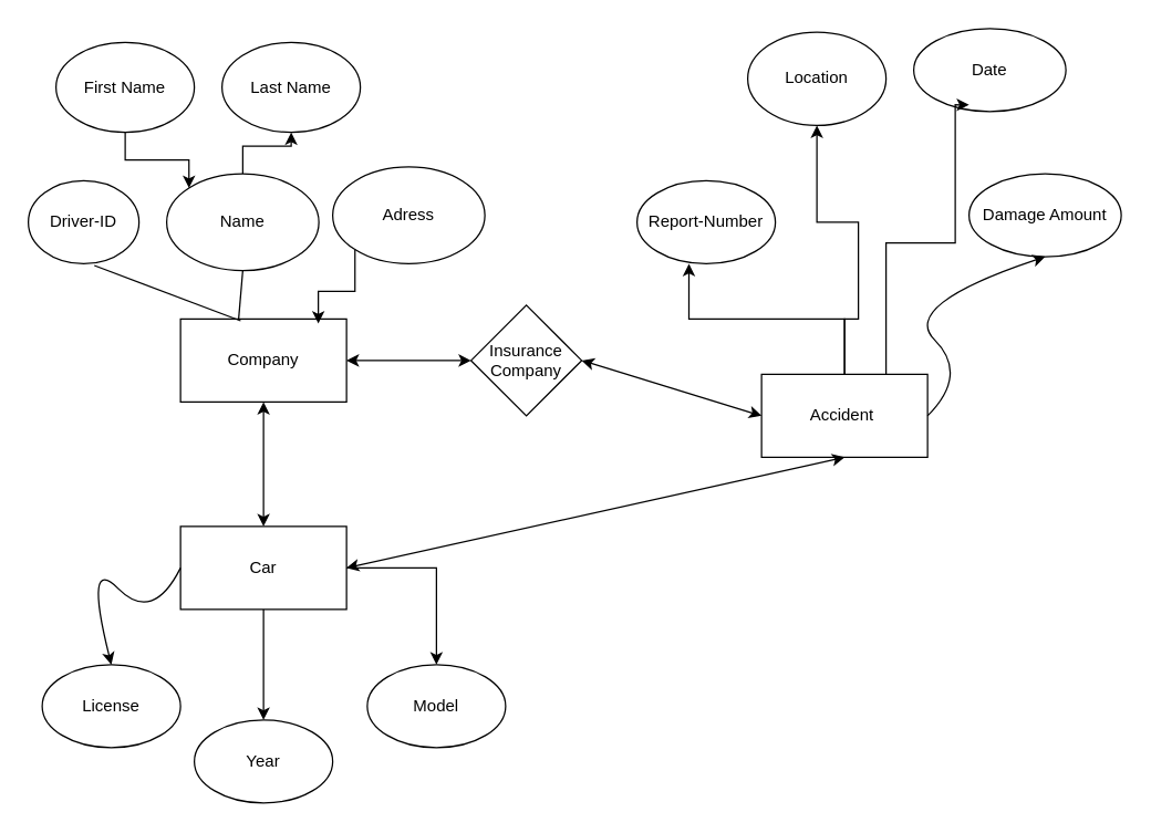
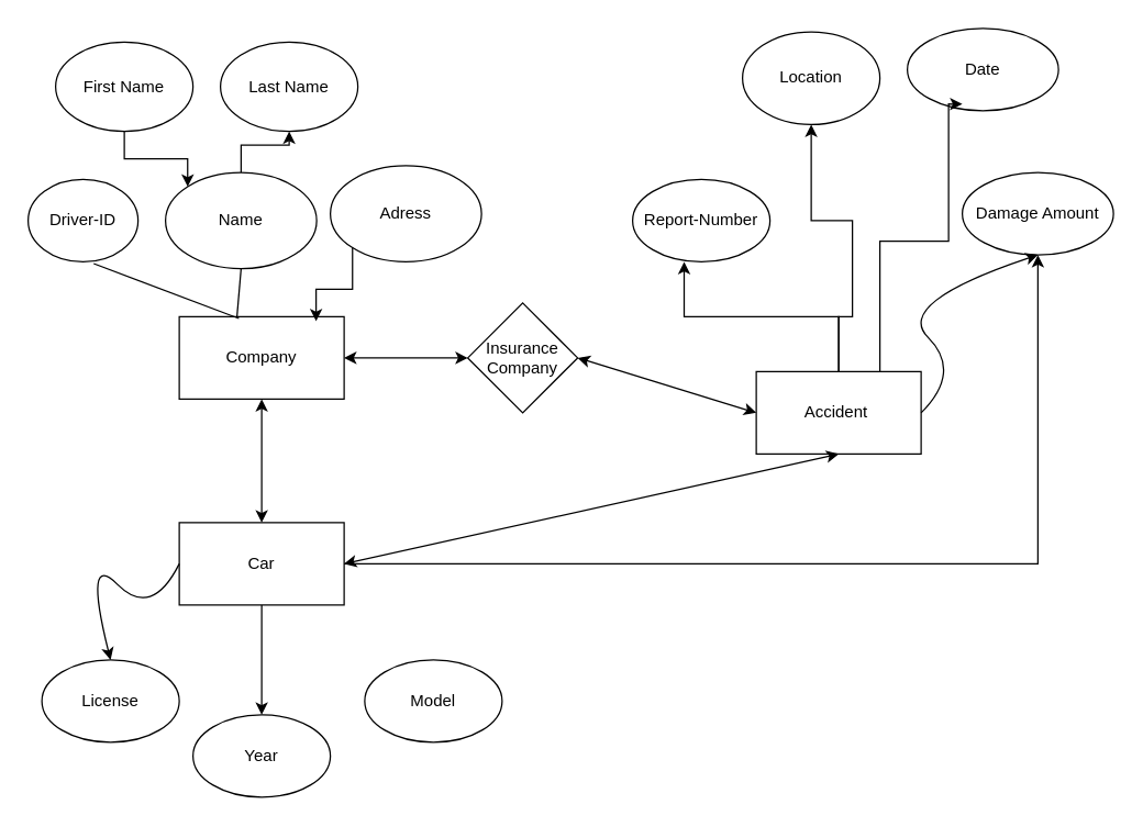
  <mxCell id="0" />
  <mxCell id="1" parent="0" />
  <mxCell id="2" value="Insurance Company" style="rhombus;whiteSpace=wrap;html=1;" vertex="1" parent="1"><mxGeometry x="340" y="220" width="80" height="80" as="geometry" /></mxCell>
  <mxCell id="3" value="Company" style="rounded=0;whiteSpace=wrap;html=1;" vertex="1" parent="1"><mxGeometry x="130" y="230" width="120" height="60" as="geometry" /></mxCell>
  <mxCell id="4" style="edgeStyle=orthogonalEdgeStyle;rounded=0;orthogonalLoop=1;jettySize=auto;html=1;exitX=0.5;exitY=0;exitDx=0;exitDy=0;entryX=0.5;entryY=1;entryDx=0;entryDy=0;" edge="1" parent="1" source="5" target="28"><mxGeometry relative="1" as="geometry"><Array as="points"><mxPoint x="610" y="230" /><mxPoint x="620" y="230" /><mxPoint x="620" y="160" /><mxPoint x="590" y="160" /></Array></mxGeometry></mxCell>
  <mxCell id="5" value="Accident&amp;nbsp;" style="rounded=0;whiteSpace=wrap;html=1;" vertex="1" parent="1"><mxGeometry x="550" y="270" width="120" height="60" as="geometry" /></mxCell>
  <mxCell id="6" value="Driver-ID" style="ellipse;whiteSpace=wrap;html=1;" vertex="1" parent="1"><mxGeometry y="130" width="80" height="60" as="geometry" x="20" /></mxCell>
  <mxCell id="7" value="" style="edgeStyle=orthogonalEdgeStyle;rounded=0;orthogonalLoop=1;jettySize=auto;html=1;" edge="1" parent="1" source="8" target="11"><mxGeometry relative="1" as="geometry" /></mxCell>
  <mxCell id="8" value="Name" style="ellipse;whiteSpace=wrap;html=1;" vertex="1" parent="1"><mxGeometry x="120" y="125" width="110" height="70" as="geometry" /></mxCell>
  <mxCell id="9" style="edgeStyle=orthogonalEdgeStyle;rounded=0;orthogonalLoop=1;jettySize=auto;html=1;exitX=0.5;exitY=1;exitDx=0;exitDy=0;entryX=0;entryY=0;entryDx=0;entryDy=0;" edge="1" parent="1" source="10" target="8"><mxGeometry relative="1" as="geometry" /></mxCell>
  <mxCell id="10" value="First Name" style="ellipse;whiteSpace=wrap;html=1;" vertex="1" parent="1"><mxGeometry x="40" y="30" width="100" height="65" as="geometry" /></mxCell>
  <mxCell id="11" value="Last Name" style="ellipse;whiteSpace=wrap;html=1;" vertex="1" parent="1"><mxGeometry x="160" y="30" width="100" height="65" as="geometry" /></mxCell>
  <mxCell id="12" value="Adress" style="ellipse;whiteSpace=wrap;html=1;" vertex="1" parent="1"><mxGeometry x="240" y="120" width="110" height="70" as="geometry" /></mxCell>
  <mxCell id="13" value="" style="endArrow=none;html=1;rounded=0;exitX=0.596;exitY=1.022;exitDx=0;exitDy=0;exitPerimeter=0;entryX=0.362;entryY=0.022;entryDx=0;entryDy=0;entryPerimeter=0;" edge="1" parent="1" source="6" target="3"><mxGeometry width="50" height="50" relative="1" as="geometry"><mxPoint x="100" y="290" as="sourcePoint" /><mxPoint x="150" y="240" as="targetPoint" /></mxGeometry></mxCell>
  <mxCell id="14" value="" style="endArrow=none;html=1;rounded=0;exitX=0.5;exitY=1;exitDx=0;exitDy=0;" edge="1" parent="1" source="8"><mxGeometry width="50" height="50" relative="1" as="geometry"><mxPoint x="100" y="290" as="sourcePoint" /><mxPoint x="172" y="230" as="targetPoint" /></mxGeometry></mxCell>
  <mxCell id="15" style="edgeStyle=orthogonalEdgeStyle;rounded=0;orthogonalLoop=1;jettySize=auto;html=1;exitX=0;exitY=1;exitDx=0;exitDy=0;entryX=0.83;entryY=0.054;entryDx=0;entryDy=0;entryPerimeter=0;" edge="1" parent="1" source="12" target="3"><mxGeometry relative="1" as="geometry" /></mxCell>
  <mxCell id="16" value="License" style="ellipse;whiteSpace=wrap;html=1;" vertex="1" parent="1"><mxGeometry x="30" y="480" width="100" height="60" as="geometry" /></mxCell>
  <mxCell id="17" style="edgeStyle=orthogonalEdgeStyle;rounded=0;orthogonalLoop=1;jettySize=auto;html=1;exitX=0.5;exitY=1;exitDx=0;exitDy=0;" edge="1" parent="1" source="19" target="20"><mxGeometry relative="1" as="geometry" /></mxCell>
- <mxCell id="18" style="edgeStyle=orthogonalEdgeStyle;rounded=0;orthogonalLoop=1;jettySize=auto;html=1;exitX=1;exitY=0.5;exitDx=0;exitDy=0;entryX=0.5;entryY=0;entryDx=0;entryDy=0;" edge="1" parent="1" source="19" target="21"><mxGeometry relative="1" as="geometry" /></mxCell>
+ <mxCell id="18" style="edgeStyle=orthogonalEdgeStyle;rounded=0;orthogonalLoop=1;jettySize=auto;html=1;exitX=1;exitY=0.5;exitDx=0;exitDy=0;" edge="1" parent="1" source="19" target="29"><mxGeometry relative="1" as="geometry" /></mxCell>
  <mxCell id="19" value="Car" style="rounded=0;whiteSpace=wrap;html=1;" vertex="1" parent="1"><mxGeometry x="130" y="380" width="120" height="60" as="geometry" /></mxCell>
  <mxCell id="20" value="Year" style="ellipse;whiteSpace=wrap;html=1;" vertex="1" parent="1"><mxGeometry x="140" y="520" width="100" height="60" as="geometry" /></mxCell>
  <mxCell id="21" value="Model" style="ellipse;whiteSpace=wrap;html=1;" vertex="1" parent="1"><mxGeometry x="265" y="480" width="100" height="60" as="geometry" /></mxCell>
  <mxCell id="22" value="" style="curved=1;endArrow=classic;html=1;rounded=0;entryX=0.5;entryY=0;entryDx=0;entryDy=0;exitX=0;exitY=0.5;exitDx=0;exitDy=0;" edge="1" parent="1" source="19" target="16"><mxGeometry width="50" height="50" relative="1" as="geometry"><mxPoint x="60" y="450" as="sourcePoint" /><mxPoint x="110" y="400" as="targetPoint" /><Array as="points"><mxPoint x="110" y="450" /><mxPoint x="60" y="400" /></Array></mxGeometry></mxCell>
  <mxCell id="23" value="" style="endArrow=classic;startArrow=classic;html=1;rounded=0;exitX=0.5;exitY=0;exitDx=0;exitDy=0;entryX=0.5;entryY=1;entryDx=0;entryDy=0;" edge="1" parent="1" source="19" target="3"><mxGeometry width="50" height="50" relative="1" as="geometry"><mxPoint x="320" y="250" as="sourcePoint" /><mxPoint x="370" y="200" as="targetPoint" /><Array as="points"><mxPoint x="190" y="350" /></Array></mxGeometry></mxCell>
  <mxCell id="24" value="" style="endArrow=classic;startArrow=classic;html=1;rounded=0;exitX=1;exitY=0.5;exitDx=0;exitDy=0;entryX=0;entryY=0.5;entryDx=0;entryDy=0;" edge="1" parent="1" source="3" target="2"><mxGeometry width="50" height="50" relative="1" as="geometry"><mxPoint x="290" y="220" as="sourcePoint" /><mxPoint x="340" y="170" as="targetPoint" /></mxGeometry></mxCell>
  <mxCell id="25" value="" style="endArrow=classic;startArrow=classic;html=1;rounded=0;exitX=1;exitY=0.5;exitDx=0;exitDy=0;entryX=0.5;entryY=1;entryDx=0;entryDy=0;" edge="1" parent="1" source="19" target="5"><mxGeometry width="50" height="50" relative="1" as="geometry"><mxPoint x="440" y="190" as="sourcePoint" /><mxPoint x="490" y="140" as="targetPoint" /></mxGeometry></mxCell>
  <mxCell id="26" value="Report-Number" style="ellipse;whiteSpace=wrap;html=1;" vertex="1" parent="1"><mxGeometry x="460" y="130" width="100" height="60" as="geometry" /></mxCell>
  <mxCell id="27" value="Date" style="ellipse;whiteSpace=wrap;html=1;" vertex="1" parent="1"><mxGeometry x="660" y="20" width="110" height="60" as="geometry" /></mxCell>
  <mxCell id="28" value="Location" style="ellipse;whiteSpace=wrap;html=1;" vertex="1" parent="1"><mxGeometry x="540" y="22.5" width="100" height="67.5" as="geometry" /></mxCell>
  <mxCell id="29" value="Damage Amount" style="ellipse;whiteSpace=wrap;html=1;" vertex="1" parent="1"><mxGeometry x="700" y="125" width="110" height="60" as="geometry" /></mxCell>
  <mxCell id="30" value="" style="curved=1;endArrow=classic;html=1;rounded=0;exitX=1;exitY=0.5;exitDx=0;exitDy=0;entryX=0.5;entryY=1;entryDx=0;entryDy=0;" edge="1" parent="1" source="5" target="29"><mxGeometry width="50" height="50" relative="1" as="geometry"><mxPoint x="680" y="270" as="sourcePoint" /><mxPoint x="700" y="220" as="targetPoint" /><Array as="points"><mxPoint x="700" y="270" /><mxPoint x="650" y="220" /></Array></mxGeometry></mxCell>
  <mxCell id="31" style="edgeStyle=orthogonalEdgeStyle;rounded=0;orthogonalLoop=1;jettySize=auto;html=1;exitX=0.5;exitY=0;exitDx=0;exitDy=0;entryX=0.375;entryY=1;entryDx=0;entryDy=0;entryPerimeter=0;" edge="1" parent="1" source="5" target="26"><mxGeometry relative="1" as="geometry" /></mxCell>
  <mxCell id="32" value="" style="endArrow=classic;startArrow=classic;html=1;rounded=0;entryX=1;entryY=0.5;entryDx=0;entryDy=0;exitX=0;exitY=0.5;exitDx=0;exitDy=0;" edge="1" parent="1" source="5" target="2"><mxGeometry width="50" height="50" relative="1" as="geometry"><mxPoint x="540" y="290" as="sourcePoint" /><mxPoint x="420" y="250" as="targetPoint" /><Array as="points" /></mxGeometry></mxCell>
  <mxCell id="33" style="edgeStyle=orthogonalEdgeStyle;rounded=0;orthogonalLoop=1;jettySize=auto;html=1;exitX=0.75;exitY=0;exitDx=0;exitDy=0;entryX=0.364;entryY=0.919;entryDx=0;entryDy=0;entryPerimeter=0;" edge="1" parent="1" source="5" target="27"><mxGeometry relative="1" as="geometry"><Array as="points"><mxPoint x="640" y="175" /><mxPoint x="690" y="175" /><mxPoint x="690" y="75" /></Array></mxGeometry></mxCell>
